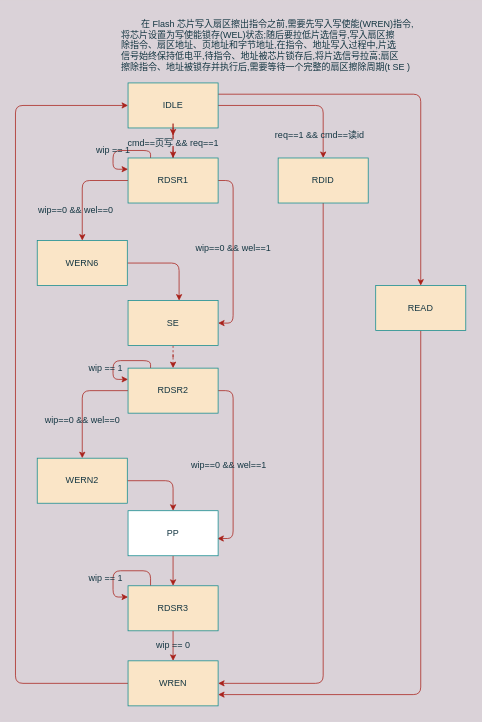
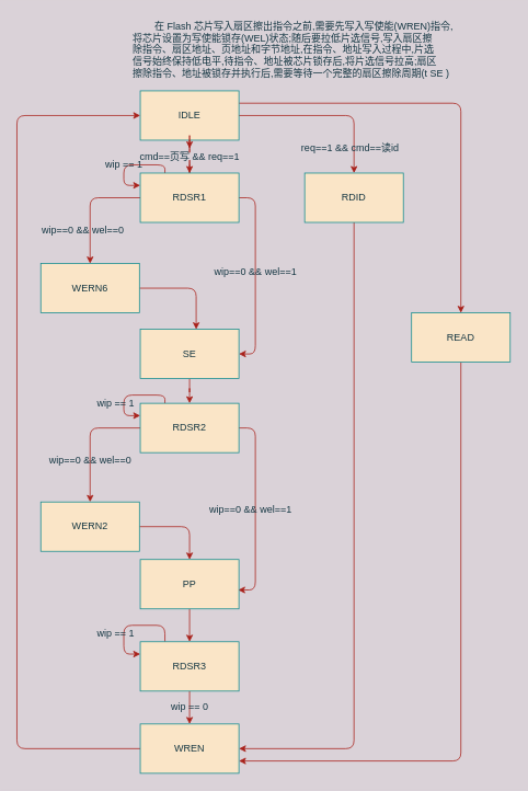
  <mxCell id="0" />
  <mxCell id="1" parent="0" />
  <mxCell id="2" style="edgeStyle=orthogonalEdgeStyle;curved=0;rounded=1;sketch=0;orthogonalLoop=1;jettySize=auto;html=1;entryX=0.5;entryY=0;entryDx=0;entryDy=0;strokeColor=#A8201A;fillColor=#FAE5C7;fontColor=#143642;" edge="1" parent="1" source="17" target="9"><mxGeometry relative="1" as="geometry" /></mxCell>
  <mxCell id="3" style="edgeStyle=orthogonalEdgeStyle;curved=0;rounded=1;sketch=0;orthogonalLoop=1;jettySize=auto;html=1;entryX=0.5;entryY=0;entryDx=0;entryDy=0;strokeColor=#A8201A;fillColor=#FAE5C7;fontColor=#143642;" edge="1" parent="1" source="5" target="39"><mxGeometry relative="1" as="geometry" /></mxCell>
  <mxCell id="4" style="edgeStyle=orthogonalEdgeStyle;curved=0;rounded=1;sketch=0;orthogonalLoop=1;jettySize=auto;html=1;exitX=1;exitY=0.25;exitDx=0;exitDy=0;entryX=0.5;entryY=0;entryDx=0;entryDy=0;strokeColor=#A8201A;fillColor=#FAE5C7;fontColor=#143642;" edge="1" parent="1" source="5" target="42"><mxGeometry relative="1" as="geometry" /></mxCell>
  <mxCell id="5" value="IDLE" style="rounded=0;whiteSpace=wrap;html=1;sketch=0;strokeColor=#0F8B8D;fillColor=#FAE5C7;fontColor=#143642;" vertex="1" parent="1"><mxGeometry x="170" y="110" width="120" height="60" as="geometry" /></mxCell>
  <mxCell id="6" style="edgeStyle=orthogonalEdgeStyle;curved=0;rounded=1;sketch=0;orthogonalLoop=1;jettySize=auto;html=1;entryX=0.5;entryY=0;entryDx=0;entryDy=0;strokeColor=#A8201A;fillColor=#FAE5C7;fontColor=#143642;" edge="1" parent="1" source="9" target="13"><mxGeometry relative="1" as="geometry" /></mxCell>
  <mxCell id="7" style="edgeStyle=orthogonalEdgeStyle;curved=0;rounded=1;sketch=0;orthogonalLoop=1;jettySize=auto;html=1;entryX=1;entryY=0.5;entryDx=0;entryDy=0;strokeColor=#A8201A;fillColor=#FAE5C7;fontColor=#143642;exitX=1;exitY=0.5;exitDx=0;exitDy=0;" edge="1" parent="1" source="9" target="15"><mxGeometry relative="1" as="geometry" /></mxCell>
  <mxCell id="8" style="edgeStyle=orthogonalEdgeStyle;curved=0;rounded=1;sketch=0;orthogonalLoop=1;jettySize=auto;html=1;exitX=0.25;exitY=0;exitDx=0;exitDy=0;strokeColor=#A8201A;fillColor=#FAE5C7;fontColor=#143642;entryX=0;entryY=0.25;entryDx=0;entryDy=0;" edge="1" parent="1" source="9" target="9"><mxGeometry relative="1" as="geometry"><mxPoint x="150" y="220" as="targetPoint" /><Array as="points"><mxPoint x="200" y="200" /><mxPoint x="150" y="200" /><mxPoint x="150" y="225" /></Array></mxGeometry></mxCell>
  <mxCell id="9" value="RDSR1" style="whiteSpace=wrap;html=1;rounded=0;sketch=0;strokeColor=#0F8B8D;fillColor=#FAE5C7;fontColor=#143642;" vertex="1" parent="1"><mxGeometry x="170" y="210" width="120" height="60" as="geometry" /></mxCell>
  <mxCell id="10" value="&lt;div align=&quot;left&quot;&gt;&amp;nbsp;&amp;nbsp;&amp;nbsp;&amp;nbsp;&amp;nbsp;&amp;nbsp;&amp;nbsp; 在 Flash 芯片写入扇区擦出指令之前,需要先写入写使能(WREN)指令,&lt;/div&gt;&lt;div align=&quot;left&quot;&gt;将芯片设置为写使能锁存(WEL)状态;随后要拉低片选信号,写入扇区擦&lt;/div&gt;&lt;div align=&quot;left&quot;&gt;除指令、扇区地址、页地址和字节地址,在指令、地址写入过程中,片选&lt;/div&gt;&lt;div align=&quot;left&quot;&gt;信号始终保持低电平,待指令、地址被芯片锁存后,将片选信号拉高;扇区&lt;/div&gt;&lt;div align=&quot;left&quot;&gt;擦除指令、地址被锁存并执行后,需要等待一个完整的扇区擦除周期(t SE )&lt;/div&gt;" style="text;html=1;align=left;verticalAlign=middle;resizable=0;points=[];autosize=1;fontColor=#143642;" vertex="1" parent="1"><mxGeometry x="159" y="20" width="410" height="80" as="geometry" /></mxCell>
  <mxCell id="11" value="wip==0 &amp;amp;&amp;amp; wel==0" style="text;html=1;align=center;verticalAlign=middle;resizable=0;points=[];autosize=1;fontColor=#143642;" vertex="1" parent="1"><mxGeometry x="40" y="270" width="120" height="20" as="geometry" /></mxCell>
  <mxCell id="12" style="edgeStyle=orthogonalEdgeStyle;curved=0;rounded=1;sketch=0;orthogonalLoop=1;jettySize=auto;html=1;entryX=0.567;entryY=0;entryDx=0;entryDy=0;entryPerimeter=0;strokeColor=#A8201A;fillColor=#FAE5C7;fontColor=#143642;" edge="1" parent="1" source="13" target="15"><mxGeometry relative="1" as="geometry" /></mxCell>
  <mxCell id="13" value="WERN6" style="whiteSpace=wrap;html=1;rounded=0;sketch=0;strokeColor=#0F8B8D;fillColor=#FAE5C7;fontColor=#143642;" vertex="1" parent="1"><mxGeometry x="49" y="320" width="120" height="60" as="geometry" /></mxCell>
- <mxCell id="14" style="edgeStyle=orthogonalEdgeStyle;curved=0;rounded=1;sketch=0;orthogonalLoop=1;jettySize=auto;html=1;entryX=0.5;entryY=0;entryDx=0;entryDy=0;strokeColor=#A8201A;fillColor=#FAE5C7;fontColor=#143642;dashed=1;" edge="1" parent="1" source="15" target="22"><mxGeometry relative="1" as="geometry" /></mxCell>
+ <mxCell id="14" style="edgeStyle=orthogonalEdgeStyle;curved=0;rounded=1;sketch=0;orthogonalLoop=1;jettySize=auto;html=1;entryX=0.5;entryY=0;entryDx=0;entryDy=0;strokeColor=#A8201A;fillColor=#FAE5C7;fontColor=#143642;" edge="1" parent="1" source="15" target="22"><mxGeometry relative="1" as="geometry" /></mxCell>
  <mxCell id="15" value="SE" style="whiteSpace=wrap;html=1;rounded=0;sketch=0;strokeColor=#0F8B8D;fillColor=#FAE5C7;fontColor=#143642;" vertex="1" parent="1"><mxGeometry x="170" y="400" width="120" height="60" as="geometry" /></mxCell>
  <mxCell id="16" value="wip==0 &amp;amp;&amp;amp; wel==1" style="text;html=1;align=center;verticalAlign=middle;resizable=0;points=[];autosize=1;fontColor=#143642;" vertex="1" parent="1"><mxGeometry x="250" y="320" width="120" height="20" as="geometry" /></mxCell>
  <mxCell id="17" value="cmd==页写 &amp;amp;&amp;amp; req==1" style="text;html=1;align=center;verticalAlign=middle;resizable=0;points=[];autosize=1;fontColor=#143642;" vertex="1" parent="1"><mxGeometry x="160" y="180" width="140" height="20" as="geometry" /></mxCell>
  <mxCell id="18" style="edgeStyle=orthogonalEdgeStyle;curved=0;rounded=1;sketch=0;orthogonalLoop=1;jettySize=auto;html=1;entryX=0.5;entryY=0;entryDx=0;entryDy=0;strokeColor=#A8201A;fillColor=#FAE5C7;fontColor=#143642;" edge="1" parent="1" source="5" target="17"><mxGeometry relative="1" as="geometry"><mxPoint x="230" y="170" as="sourcePoint" /><mxPoint x="230" y="210" as="targetPoint" /></mxGeometry></mxCell>
  <mxCell id="19" style="edgeStyle=orthogonalEdgeStyle;curved=0;rounded=1;sketch=0;orthogonalLoop=1;jettySize=auto;html=1;entryX=0.5;entryY=0;entryDx=0;entryDy=0;strokeColor=#A8201A;fillColor=#FAE5C7;fontColor=#143642;" edge="1" parent="1" source="22" target="24"><mxGeometry relative="1" as="geometry" /></mxCell>
  <mxCell id="20" style="edgeStyle=orthogonalEdgeStyle;curved=0;rounded=1;sketch=0;orthogonalLoop=1;jettySize=auto;html=1;entryX=0.992;entryY=0.617;entryDx=0;entryDy=0;entryPerimeter=0;strokeColor=#A8201A;fillColor=#FAE5C7;fontColor=#143642;exitX=1;exitY=0.5;exitDx=0;exitDy=0;" edge="1" parent="1" source="22" target="27"><mxGeometry relative="1" as="geometry" /></mxCell>
  <mxCell id="21" style="edgeStyle=orthogonalEdgeStyle;curved=0;rounded=1;sketch=0;orthogonalLoop=1;jettySize=auto;html=1;exitX=0.25;exitY=0;exitDx=0;exitDy=0;strokeColor=#A8201A;fillColor=#FAE5C7;fontColor=#143642;entryX=0;entryY=0.25;entryDx=0;entryDy=0;" edge="1" parent="1" source="22" target="22"><mxGeometry relative="1" as="geometry"><mxPoint x="150" y="500" as="targetPoint" /><Array as="points"><mxPoint x="200" y="480" /><mxPoint x="150" y="480" /><mxPoint x="150" y="505" /></Array></mxGeometry></mxCell>
  <mxCell id="22" value="RDSR2" style="whiteSpace=wrap;html=1;rounded=0;sketch=0;strokeColor=#0F8B8D;fillColor=#FAE5C7;fontColor=#143642;" vertex="1" parent="1"><mxGeometry x="170" y="490" width="120" height="60" as="geometry" /></mxCell>
  <mxCell id="23" style="edgeStyle=orthogonalEdgeStyle;curved=0;rounded=1;sketch=0;orthogonalLoop=1;jettySize=auto;html=1;entryX=0.5;entryY=0;entryDx=0;entryDy=0;strokeColor=#A8201A;fillColor=#FAE5C7;fontColor=#143642;" edge="1" parent="1" source="24" target="27"><mxGeometry relative="1" as="geometry" /></mxCell>
  <mxCell id="24" value="WERN2" style="whiteSpace=wrap;html=1;rounded=0;sketch=0;strokeColor=#0F8B8D;fillColor=#FAE5C7;fontColor=#143642;" vertex="1" parent="1"><mxGeometry x="49" y="610" width="120" height="60" as="geometry" /></mxCell>
  <mxCell id="25" value="wip==0 &amp;amp;&amp;amp; wel==0" style="text;html=1;align=center;verticalAlign=middle;resizable=0;points=[];autosize=1;fontColor=#143642;" vertex="1" parent="1"><mxGeometry x="49" y="550" width="120" height="20" as="geometry" /></mxCell>
  <mxCell id="26" style="edgeStyle=orthogonalEdgeStyle;curved=0;rounded=1;sketch=0;orthogonalLoop=1;jettySize=auto;html=1;entryX=0.5;entryY=0;entryDx=0;entryDy=0;strokeColor=#A8201A;fillColor=#FAE5C7;fontColor=#143642;" edge="1" parent="1" source="27" target="31"><mxGeometry relative="1" as="geometry" /></mxCell>
- <mxCell id="27" value="PP" style="whiteSpace=wrap;html=1;rounded=0;sketch=0;strokeColor=#0F8B8D;fillColor=#ffffff;fontColor=#143642;" vertex="1" parent="1"><mxGeometry x="170" y="680" width="120" height="60" as="geometry" /></mxCell>
+ <mxCell id="27" value="PP" style="whiteSpace=wrap;html=1;rounded=0;sketch=0;strokeColor=#0F8B8D;fillColor=#FAE5C7;fontColor=#143642;" vertex="1" parent="1"><mxGeometry x="170" y="680" width="120" height="60" as="geometry" /></mxCell>
  <mxCell id="28" value="wip==0 &amp;amp;&amp;amp; wel==1" style="text;html=1;align=center;verticalAlign=middle;resizable=0;points=[];autosize=1;fontColor=#143642;" vertex="1" parent="1"><mxGeometry x="244" y="610" width="120" height="20" as="geometry" /></mxCell>
  <mxCell id="29" style="edgeStyle=orthogonalEdgeStyle;curved=0;rounded=1;sketch=0;orthogonalLoop=1;jettySize=auto;html=1;entryX=0.5;entryY=0;entryDx=0;entryDy=0;strokeColor=#A8201A;fillColor=#FAE5C7;fontColor=#143642;" edge="1" parent="1" source="31" target="33"><mxGeometry relative="1" as="geometry" /></mxCell>
  <mxCell id="30" style="edgeStyle=orthogonalEdgeStyle;curved=0;rounded=1;sketch=0;orthogonalLoop=1;jettySize=auto;html=1;strokeColor=#A8201A;fillColor=#FAE5C7;fontColor=#143642;exitX=0.25;exitY=0;exitDx=0;exitDy=0;entryX=0;entryY=0.25;entryDx=0;entryDy=0;" edge="1" parent="1" source="31" target="31"><mxGeometry relative="1" as="geometry"><mxPoint x="160" y="790" as="targetPoint" /><Array as="points"><mxPoint x="200" y="760" /><mxPoint x="150" y="760" /><mxPoint x="150" y="795" /></Array></mxGeometry></mxCell>
  <mxCell id="31" value="RDSR3" style="whiteSpace=wrap;html=1;rounded=0;sketch=0;strokeColor=#0F8B8D;fillColor=#FAE5C7;fontColor=#143642;" vertex="1" parent="1"><mxGeometry x="170" y="780" width="120" height="60" as="geometry" /></mxCell>
  <mxCell id="32" style="edgeStyle=orthogonalEdgeStyle;curved=0;rounded=1;sketch=0;orthogonalLoop=1;jettySize=auto;html=1;entryX=0;entryY=0.5;entryDx=0;entryDy=0;strokeColor=#A8201A;fillColor=#FAE5C7;fontColor=#143642;" edge="1" parent="1" source="33" target="5"><mxGeometry relative="1" as="geometry"><Array as="points"><mxPoint x="20" y="910" /><mxPoint x="20" y="140" /></Array></mxGeometry></mxCell>
  <mxCell id="33" value="WREN" style="whiteSpace=wrap;html=1;rounded=0;sketch=0;strokeColor=#0F8B8D;fillColor=#FAE5C7;fontColor=#143642;" vertex="1" parent="1"><mxGeometry x="170" y="880" width="120" height="60" as="geometry" /></mxCell>
  <mxCell id="34" value="wip == 0" style="text;html=1;align=center;verticalAlign=middle;resizable=0;points=[];autosize=1;fontColor=#143642;" vertex="1" parent="1"><mxGeometry x="200" y="850" width="60" height="20" as="geometry" /></mxCell>
  <mxCell id="35" value="wip == 1" style="text;html=1;align=center;verticalAlign=middle;resizable=0;points=[];autosize=1;fontColor=#143642;" vertex="1" parent="1"><mxGeometry x="110" y="760" width="60" height="20" as="geometry" /></mxCell>
  <mxCell id="36" value="wip == 1" style="text;html=1;align=center;verticalAlign=middle;resizable=0;points=[];autosize=1;fontColor=#143642;" vertex="1" parent="1"><mxGeometry x="120" y="190" width="60" height="20" as="geometry" /></mxCell>
  <mxCell id="37" value="wip == 1" style="text;html=1;align=center;verticalAlign=middle;resizable=0;points=[];autosize=1;fontColor=#143642;" vertex="1" parent="1"><mxGeometry x="110" y="480" width="60" height="20" as="geometry" /></mxCell>
  <mxCell id="38" style="edgeStyle=orthogonalEdgeStyle;curved=0;rounded=1;sketch=0;orthogonalLoop=1;jettySize=auto;html=1;entryX=1;entryY=0.5;entryDx=0;entryDy=0;strokeColor=#A8201A;fillColor=#FAE5C7;fontColor=#143642;" edge="1" parent="1" source="39" target="33"><mxGeometry relative="1" as="geometry"><Array as="points"><mxPoint x="430" y="910" /></Array></mxGeometry></mxCell>
  <mxCell id="39" value="RDID" style="whiteSpace=wrap;html=1;rounded=0;sketch=0;strokeColor=#0F8B8D;fillColor=#FAE5C7;fontColor=#143642;" vertex="1" parent="1"><mxGeometry x="370" y="210" width="120" height="60" as="geometry" /></mxCell>
  <mxCell id="40" value="req==1 &amp;amp;&amp;amp; cmd==读id" style="text;html=1;align=center;verticalAlign=middle;resizable=0;points=[];autosize=1;fontColor=#143642;" vertex="1" parent="1"><mxGeometry x="360" y="170" width="130" height="20" as="geometry" /></mxCell>
  <mxCell id="41" style="edgeStyle=orthogonalEdgeStyle;curved=0;rounded=1;sketch=0;orthogonalLoop=1;jettySize=auto;html=1;entryX=1;entryY=0.75;entryDx=0;entryDy=0;strokeColor=#A8201A;fillColor=#FAE5C7;fontColor=#143642;" edge="1" parent="1" source="42" target="33"><mxGeometry relative="1" as="geometry"><Array as="points"><mxPoint x="560" y="925" /></Array></mxGeometry></mxCell>
  <mxCell id="42" value="READ" style="whiteSpace=wrap;html=1;rounded=0;sketch=0;strokeColor=#0F8B8D;fillColor=#FAE5C7;fontColor=#143642;" vertex="1" parent="1"><mxGeometry x="500" y="380" width="120" height="60" as="geometry" /></mxCell>
